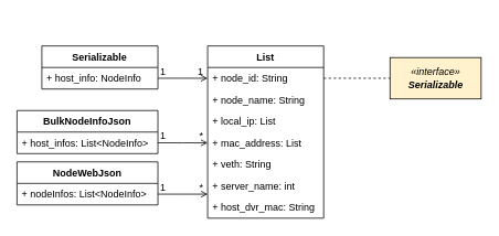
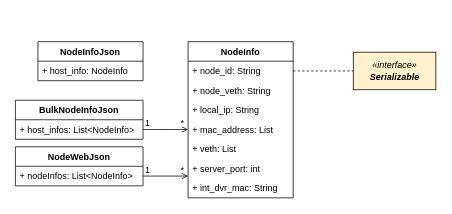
  <mxCell id="0" />
  <mxCell id="1" parent="0" />
- <mxCell id="2" value="List" style="swimlane;fontStyle=1;childLayout=stackLayout;horizontal=1;startSize=26;fillColor=none;horizontalStack=0;resizeParent=1;resizeParentMax=0;resizeLast=0;collapsible=1;marginBottom=0;" vertex="1" parent="1"><mxGeometry x="250" y="55" width="140" height="208" as="geometry" /></mxCell>
+ <mxCell id="2" value="NodeInfo" style="swimlane;fontStyle=1;childLayout=stackLayout;horizontal=1;startSize=26;fillColor=none;horizontalStack=0;resizeParent=1;resizeParentMax=0;resizeLast=0;collapsible=1;marginBottom=0;" vertex="1" parent="1"><mxGeometry x="250" y="55" width="140" height="208" as="geometry" /></mxCell>
  <mxCell id="3" value="+ node_id: String" style="text;strokeColor=none;fillColor=none;align=left;verticalAlign=top;spacingLeft=4;spacingRight=4;overflow=hidden;rotatable=0;points=[[0,0.5],[1,0.5]];portConstraint=eastwest;" vertex="1" parent="2"><mxGeometry y="26" width="140" height="26" as="geometry" /></mxCell>
- <mxCell id="4" value="+ node_name: String" style="text;strokeColor=none;fillColor=none;align=left;verticalAlign=top;spacingLeft=4;spacingRight=4;overflow=hidden;rotatable=0;points=[[0,0.5],[1,0.5]];portConstraint=eastwest;" vertex="1" parent="2"><mxGeometry y="52" width="140" height="26" as="geometry" /></mxCell>
- <mxCell id="5" value="+ local_ip: List" style="text;strokeColor=none;fillColor=none;align=left;verticalAlign=top;spacingLeft=4;spacingRight=4;overflow=hidden;rotatable=0;points=[[0,0.5],[1,0.5]];portConstraint=eastwest;" vertex="1" parent="2"><mxGeometry y="78" width="140" height="26" as="geometry" /></mxCell>
+ <mxCell id="4" value="+ node_veth: String" style="text;strokeColor=none;fillColor=none;align=left;verticalAlign=top;spacingLeft=4;spacingRight=4;overflow=hidden;rotatable=0;points=[[0,0.5],[1,0.5]];portConstraint=eastwest;" vertex="1" parent="2"><mxGeometry y="52" width="140" height="26" as="geometry" /></mxCell>
+ <mxCell id="5" value="+ local_ip: String" style="text;strokeColor=none;fillColor=none;align=left;verticalAlign=top;spacingLeft=4;spacingRight=4;overflow=hidden;rotatable=0;points=[[0,0.5],[1,0.5]];portConstraint=eastwest;" vertex="1" parent="2"><mxGeometry y="78" width="140" height="26" as="geometry" /></mxCell>
  <mxCell id="6" value="+ mac_address: List" style="text;strokeColor=none;fillColor=none;align=left;verticalAlign=top;spacingLeft=4;spacingRight=4;overflow=hidden;rotatable=0;points=[[0,0.5],[1,0.5]];portConstraint=eastwest;" vertex="1" parent="2"><mxGeometry y="104" width="140" height="26" as="geometry" /></mxCell>
- <mxCell id="7" value="+ veth: String" style="text;strokeColor=none;fillColor=none;align=left;verticalAlign=top;spacingLeft=4;spacingRight=4;overflow=hidden;rotatable=0;points=[[0,0.5],[1,0.5]];portConstraint=eastwest;" vertex="1" parent="2"><mxGeometry y="130" width="140" height="26" as="geometry" /></mxCell>
- <mxCell id="8" value="+ server_name: int" style="text;strokeColor=none;fillColor=none;align=left;verticalAlign=top;spacingLeft=4;spacingRight=4;overflow=hidden;rotatable=0;points=[[0,0.5],[1,0.5]];portConstraint=eastwest;" vertex="1" parent="2"><mxGeometry y="156" width="140" height="26" as="geometry" /></mxCell>
- <mxCell id="9" value="+ host_dvr_mac: String" style="text;strokeColor=none;fillColor=none;align=left;verticalAlign=top;spacingLeft=4;spacingRight=4;overflow=hidden;rotatable=0;points=[[0,0.5],[1,0.5]];portConstraint=eastwest;" vertex="1" parent="2"><mxGeometry y="182" width="140" height="26" as="geometry" /></mxCell>
+ <mxCell id="7" value="+ veth: List" style="text;strokeColor=none;fillColor=none;align=left;verticalAlign=top;spacingLeft=4;spacingRight=4;overflow=hidden;rotatable=0;points=[[0,0.5],[1,0.5]];portConstraint=eastwest;" vertex="1" parent="2"><mxGeometry y="130" width="140" height="26" as="geometry" /></mxCell>
+ <mxCell id="8" value="+ server_port: int" style="text;strokeColor=none;fillColor=none;align=left;verticalAlign=top;spacingLeft=4;spacingRight=4;overflow=hidden;rotatable=0;points=[[0,0.5],[1,0.5]];portConstraint=eastwest;" vertex="1" parent="2"><mxGeometry y="156" width="140" height="26" as="geometry" /></mxCell>
+ <mxCell id="9" value="+ int_dvr_mac: String" style="text;strokeColor=none;fillColor=none;align=left;verticalAlign=top;spacingLeft=4;spacingRight=4;overflow=hidden;rotatable=0;points=[[0,0.5],[1,0.5]];portConstraint=eastwest;" vertex="1" parent="2"><mxGeometry y="182" width="140" height="26" as="geometry" /></mxCell>
  <mxCell id="10" value="&lt;i&gt;«interface»&lt;br&gt;&lt;b&gt;Serializable&lt;/b&gt;&lt;/i&gt;" style="html=1;fillColor=#fff2cc;" vertex="1" parent="1"><mxGeometry x="470" y="69" width="110" height="50" as="geometry" /></mxCell>
  <mxCell id="11" value="" style="endArrow=none;dashed=1;endFill=0;endSize=12;html=1;entryX=0;entryY=0.5;entryDx=0;entryDy=0;exitX=1;exitY=0.5;exitDx=0;exitDy=0;" edge="1" parent="1" source="3" target="10"><mxGeometry width="160" relative="1" as="geometry"><mxPoint x="390" y="65" as="sourcePoint" /><mxPoint x="550" y="65" as="targetPoint" /></mxGeometry></mxCell>
- <mxCell id="12" value="Serializable" style="swimlane;fontStyle=1;childLayout=stackLayout;horizontal=1;startSize=26;fillColor=none;horizontalStack=0;resizeParent=1;resizeParentMax=0;resizeLast=0;collapsible=1;marginBottom=0;" vertex="1" parent="1"><mxGeometry x="50" y="55" width="140" height="52" as="geometry" /></mxCell>
+ <mxCell id="12" value="NodeInfoJson" style="swimlane;fontStyle=1;childLayout=stackLayout;horizontal=1;startSize=26;fillColor=none;horizontalStack=0;resizeParent=1;resizeParentMax=0;resizeLast=0;collapsible=1;marginBottom=0;" vertex="1" parent="1"><mxGeometry x="50" y="55" width="140" height="52" as="geometry" /></mxCell>
  <mxCell id="13" value="+ host_info: NodeInfo" style="text;strokeColor=none;fillColor=none;align=left;verticalAlign=top;spacingLeft=4;spacingRight=4;overflow=hidden;rotatable=0;points=[[0,0.5],[1,0.5]];portConstraint=eastwest;" vertex="1" parent="12"><mxGeometry y="26" width="140" height="26" as="geometry" /></mxCell>
- <mxCell id="14" value="" style="endArrow=open;shadow=0;strokeWidth=1;rounded=0;endFill=1;edgeStyle=elbowEdgeStyle;elbow=vertical;" edge="1" parent="1" source="13" target="3"><mxGeometry x="0.5" y="41" relative="1" as="geometry"><mxPoint x="120" y="135" as="sourcePoint" /><mxPoint x="260" y="94" as="targetPoint" /><mxPoint x="-40" y="32" as="offset" /><Array as="points"><mxPoint x="220" y="94" /><mxPoint x="210" y="115" /><mxPoint x="230" y="94" /><mxPoint x="220" y="74" /><mxPoint x="240" y="20" /></Array></mxGeometry></mxCell>
- <mxCell id="15" value="1" style="resizable=0;align=left;verticalAlign=bottom;labelBackgroundColor=none;fontSize=12;" connectable="0" vertex="1" parent="14"><mxGeometry x="-1" relative="1" as="geometry"><mxPoint x="1" as="offset" /></mxGeometry></mxCell>
- <mxCell id="16" value="1" style="resizable=0;align=right;verticalAlign=bottom;labelBackgroundColor=none;fontSize=12;" connectable="0" vertex="1" parent="14"><mxGeometry x="1" relative="1" as="geometry"><mxPoint x="-4" as="offset" /></mxGeometry></mxCell>
  <mxCell id="17" value="BulkNodeInfoJson" style="swimlane;fontStyle=1;childLayout=stackLayout;horizontal=1;startSize=26;fillColor=none;horizontalStack=0;resizeParent=1;resizeParentMax=0;resizeLast=0;collapsible=1;marginBottom=0;" vertex="1" parent="1"><mxGeometry x="20" y="133" width="170" height="52" as="geometry" /></mxCell>
  <mxCell id="18" value="+ host_infos: List&lt;NodeInfo&gt;" style="text;strokeColor=none;fillColor=none;align=left;verticalAlign=top;spacingLeft=4;spacingRight=4;overflow=hidden;rotatable=0;points=[[0,0.5],[1,0.5]];portConstraint=eastwest;" vertex="1" parent="17"><mxGeometry y="26" width="170" height="26" as="geometry" /></mxCell>
  <mxCell id="19" value="" style="endArrow=open;shadow=0;strokeWidth=1;rounded=0;endFill=1;edgeStyle=elbowEdgeStyle;elbow=vertical;" edge="1" parent="1" source="18" target="6"><mxGeometry x="0.5" y="41" relative="1" as="geometry"><mxPoint x="120" y="213" as="sourcePoint" /><mxPoint x="250" y="172" as="targetPoint" /><mxPoint x="-40" y="32" as="offset" /><Array as="points"><mxPoint x="220" y="172" /><mxPoint x="210" y="193" /><mxPoint x="230" y="172" /><mxPoint x="220" y="152" /><mxPoint x="240" y="98" /></Array></mxGeometry></mxCell>
  <mxCell id="20" value="1" style="resizable=0;align=left;verticalAlign=bottom;labelBackgroundColor=none;fontSize=12;" connectable="0" vertex="1" parent="19"><mxGeometry x="-1" relative="1" as="geometry"><mxPoint x="1" as="offset" /></mxGeometry></mxCell>
  <mxCell id="21" value="*" style="resizable=0;align=right;verticalAlign=bottom;labelBackgroundColor=none;fontSize=12;" connectable="0" vertex="1" parent="19"><mxGeometry x="1" relative="1" as="geometry"><mxPoint x="-4" as="offset" /></mxGeometry></mxCell>
  <mxCell id="22" value="NodeWebJson" style="swimlane;fontStyle=1;childLayout=stackLayout;horizontal=1;startSize=26;fillColor=none;horizontalStack=0;resizeParent=1;resizeParentMax=0;resizeLast=0;collapsible=1;marginBottom=0;" vertex="1" parent="1"><mxGeometry x="20" y="195" width="170" height="52" as="geometry" /></mxCell>
  <mxCell id="23" value="+ nodeInfos: List&lt;NodeInfo&gt;" style="text;strokeColor=none;fillColor=none;align=left;verticalAlign=top;spacingLeft=4;spacingRight=4;overflow=hidden;rotatable=0;points=[[0,0.5],[1,0.5]];portConstraint=eastwest;" vertex="1" parent="22"><mxGeometry y="26" width="170" height="26" as="geometry" /></mxCell>
  <mxCell id="24" value="" style="endArrow=open;shadow=0;strokeWidth=1;rounded=0;endFill=1;edgeStyle=elbowEdgeStyle;elbow=vertical;" edge="1" parent="1" source="23"><mxGeometry x="0.5" y="41" relative="1" as="geometry"><mxPoint x="120" y="275" as="sourcePoint" /><mxPoint x="250" y="234" as="targetPoint" /><mxPoint x="-40" y="32" as="offset" /><Array as="points"><mxPoint x="220" y="234" /><mxPoint x="210" y="255" /><mxPoint x="230" y="234" /><mxPoint x="220" y="214" /><mxPoint x="240" y="160" /></Array></mxGeometry></mxCell>
  <mxCell id="25" value="1" style="resizable=0;align=left;verticalAlign=bottom;labelBackgroundColor=none;fontSize=12;" connectable="0" vertex="1" parent="24"><mxGeometry x="-1" relative="1" as="geometry"><mxPoint x="1" as="offset" /></mxGeometry></mxCell>
  <mxCell id="26" value="*" style="resizable=0;align=right;verticalAlign=bottom;labelBackgroundColor=none;fontSize=12;" connectable="0" vertex="1" parent="24"><mxGeometry x="1" relative="1" as="geometry"><mxPoint x="-4" as="offset" /></mxGeometry></mxCell>
